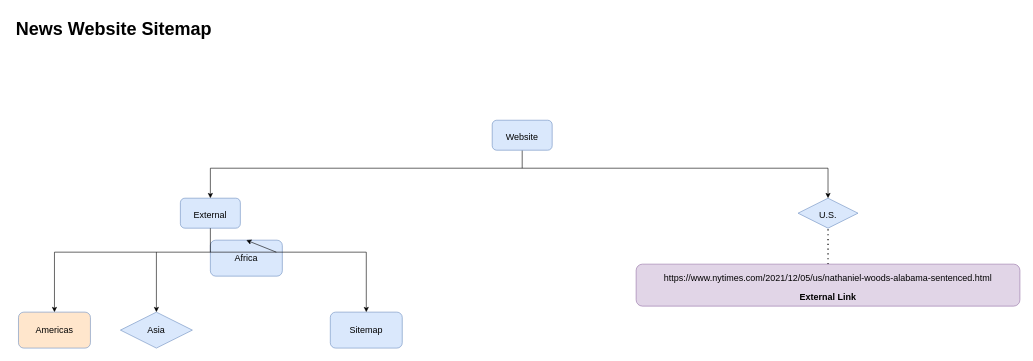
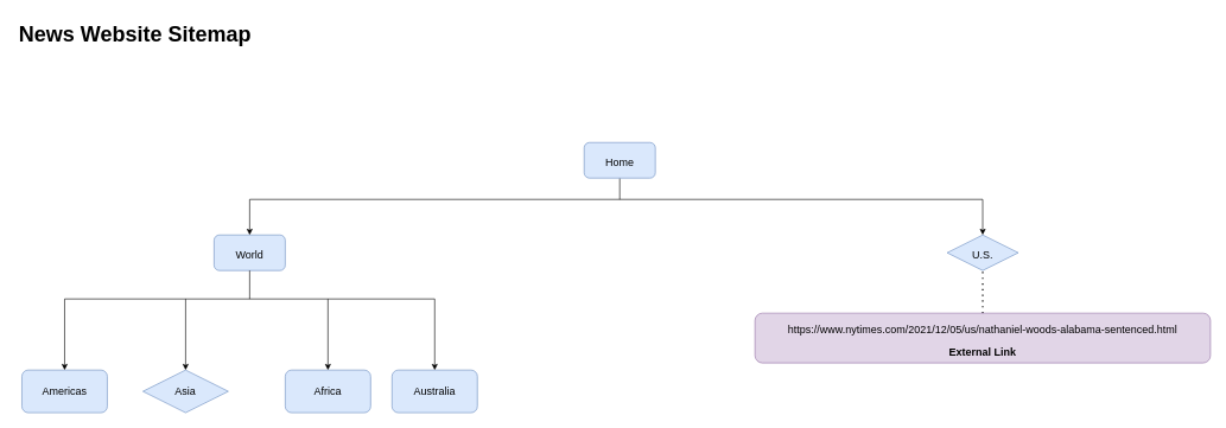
  <mxCell id="0" />
  <mxCell id="1" parent="0" />
  <mxCell id="2" value="" style="endArrow=none;html=1;rounded=0;fontSize=26;entryX=0.5;entryY=1;entryDx=0;entryDy=0;" edge="1" parent="1"><mxGeometry width="50" height="50" relative="1" as="geometry"><mxPoint x="870" y="280" as="sourcePoint" /><mxPoint x="870" y="250" as="targetPoint" /></mxGeometry></mxCell>
  <mxCell id="3" value="" style="endArrow=none;html=1;rounded=0;fontSize=26;" edge="1" parent="1"><mxGeometry width="50" height="50" relative="1" as="geometry"><mxPoint x="350" y="280" as="sourcePoint" /><mxPoint x="1380" y="280" as="targetPoint" /></mxGeometry></mxCell>
- <mxCell id="4" value="&lt;font style=&quot;font-size: 15px&quot;&gt;External&lt;/font&gt;" style="rounded=1;whiteSpace=wrap;html=1;fontSize=26;fillColor=#dae8fc;strokeColor=#6c8ebf;" vertex="1" parent="1"><mxGeometry x="300" y="330" width="100" height="50" as="geometry" /></mxCell>
+ <mxCell id="4" value="&lt;font style=&quot;font-size: 15px&quot;&gt;World&lt;/font&gt;" style="rounded=1;whiteSpace=wrap;html=1;fontSize=26;fillColor=#dae8fc;strokeColor=#6c8ebf;" vertex="1" parent="1"><mxGeometry x="300" y="330" width="100" height="50" as="geometry" /></mxCell>
  <mxCell id="5" value="" style="endArrow=classic;html=1;rounded=0;fontSize=15;entryX=0.5;entryY=0;entryDx=0;entryDy=0;" edge="1" parent="1" target="4"><mxGeometry width="50" height="50" relative="1" as="geometry"><mxPoint x="350" y="280" as="sourcePoint" /><mxPoint x="880" y="440" as="targetPoint" /></mxGeometry></mxCell>
- <mxCell id="6" value="Americas" style="rounded=1;whiteSpace=wrap;html=1;fontSize=15;fillColor=#ffe6cc;strokeColor=#6c8ebf;" vertex="1" parent="1"><mxGeometry x="30" y="520" width="120" height="60" as="geometry" /></mxCell>
+ <mxCell id="6" value="Americas" style="rounded=1;whiteSpace=wrap;html=1;fontSize=15;fillColor=#dae8fc;strokeColor=#6c8ebf;" vertex="1" parent="1"><mxGeometry x="30" y="520" width="120" height="60" as="geometry" /></mxCell>
  <mxCell id="7" value="Asia" style="rhombus;whiteSpace=wrap;html=1;fontSize=15;fillColor=#dae8fc;strokeColor=#6c8ebf;" vertex="1" parent="1"><mxGeometry x="200" y="520" width="120" height="60" as="geometry" /></mxCell>
- <mxCell id="8" value="Africa" style="rounded=1;whiteSpace=wrap;html=1;fontSize=15;fillColor=#dae8fc;strokeColor=#6c8ebf;" vertex="1" parent="1"><mxGeometry x="350" y="400" width="120" height="60" as="geometry" /></mxCell>
+ <mxCell id="8" value="Africa" style="rounded=1;whiteSpace=wrap;html=1;fontSize=15;fillColor=#dae8fc;strokeColor=#6c8ebf;" vertex="1" parent="1"><mxGeometry x="400" y="520" width="120" height="60" as="geometry" /></mxCell>
  <mxCell id="9" value="" style="endArrow=none;html=1;rounded=0;fontSize=26;" edge="1" parent="1"><mxGeometry width="50" height="50" relative="1" as="geometry"><mxPoint x="90" y="420" as="sourcePoint" /><mxPoint x="610" y="420" as="targetPoint" /></mxGeometry></mxCell>
  <mxCell id="10" value="" style="endArrow=classic;html=1;rounded=0;fontSize=15;entryX=0.5;entryY=0;entryDx=0;entryDy=0;" edge="1" parent="1" target="8"><mxGeometry width="50" height="50" relative="1" as="geometry"><mxPoint x="460" y="420" as="sourcePoint" /><mxPoint x="700" y="510" as="targetPoint" /></mxGeometry></mxCell>
  <mxCell id="11" value="" style="endArrow=classic;html=1;rounded=0;fontSize=15;entryX=0.5;entryY=0;entryDx=0;entryDy=0;" edge="1" parent="1" target="7"><mxGeometry width="50" height="50" relative="1" as="geometry"><mxPoint x="260" y="420" as="sourcePoint" /><mxPoint x="700" y="510" as="targetPoint" /></mxGeometry></mxCell>
  <mxCell id="12" value="" style="endArrow=classic;html=1;rounded=0;fontSize=15;" edge="1" parent="1" target="6"><mxGeometry width="50" height="50" relative="1" as="geometry"><mxPoint x="90" y="420" as="sourcePoint" /><mxPoint x="700" y="510" as="targetPoint" /></mxGeometry></mxCell>
- <mxCell id="13" value="&lt;span style=&quot;font-size: 15px&quot;&gt;Website&lt;/span&gt;" style="rounded=1;whiteSpace=wrap;html=1;fontSize=26;fillColor=#dae8fc;strokeColor=#6c8ebf;" vertex="1" parent="1"><mxGeometry x="820" y="200" width="100" height="50" as="geometry" /></mxCell>
+ <mxCell id="13" value="&lt;span style=&quot;font-size: 15px&quot;&gt;Home&lt;/span&gt;" style="rounded=1;whiteSpace=wrap;html=1;fontSize=26;fillColor=#dae8fc;strokeColor=#6c8ebf;" vertex="1" parent="1"><mxGeometry x="820" y="200" width="100" height="50" as="geometry" /></mxCell>
  <mxCell id="14" value="&lt;h1&gt;News Website Sitemap&lt;/h1&gt;&lt;p&gt;&lt;br&gt;&lt;/p&gt;" style="text;html=1;strokeColor=none;fillColor=none;spacing=5;spacingTop=-20;whiteSpace=wrap;overflow=hidden;rounded=0;fontSize=15;" vertex="1" parent="1"><mxGeometry x="20.5" y="20.5" width="360" height="120" as="geometry" /></mxCell>
  <mxCell id="15" value="" style="endArrow=none;html=1;rounded=0;fontSize=15;exitX=0.5;exitY=1;exitDx=0;exitDy=0;" edge="1" parent="1" source="4"><mxGeometry width="50" height="50" relative="1" as="geometry"><mxPoint x="640" y="580" as="sourcePoint" /><mxPoint x="350" y="420" as="targetPoint" /></mxGeometry></mxCell>
- <mxCell id="16" value="Sitemap" style="rounded=1;whiteSpace=wrap;html=1;fontSize=15;fillColor=#dae8fc;strokeColor=#6c8ebf;" vertex="1" parent="1"><mxGeometry x="550" y="520" width="120" height="60" as="geometry" /></mxCell>
+ <mxCell id="16" value="Australia" style="rounded=1;whiteSpace=wrap;html=1;fontSize=15;fillColor=#dae8fc;strokeColor=#6c8ebf;" vertex="1" parent="1"><mxGeometry x="550" y="520" width="120" height="60" as="geometry" /></mxCell>
  <mxCell id="17" value="" style="endArrow=classic;html=1;rounded=0;fontSize=15;entryX=0.5;entryY=0;entryDx=0;entryDy=0;" edge="1" parent="1" target="16"><mxGeometry width="50" height="50" relative="1" as="geometry"><mxPoint x="610" y="420" as="sourcePoint" /><mxPoint x="850" y="510" as="targetPoint" /></mxGeometry></mxCell>
  <mxCell id="18" value="&lt;font style=&quot;font-size: 15px&quot;&gt;U.S.&lt;/font&gt;" style="rhombus;whiteSpace=wrap;html=1;fontSize=26;fillColor=#dae8fc;strokeColor=#6c8ebf;" vertex="1" parent="1"><mxGeometry x="1330" y="330" width="100" height="50" as="geometry" /></mxCell>
  <mxCell id="19" value="" style="endArrow=classic;html=1;rounded=0;fontSize=15;entryX=0.5;entryY=0;entryDx=0;entryDy=0;" edge="1" parent="1" target="18"><mxGeometry width="50" height="50" relative="1" as="geometry"><mxPoint x="1380" y="280" as="sourcePoint" /><mxPoint x="1910" y="440" as="targetPoint" /></mxGeometry></mxCell>
  <mxCell id="20" value="" style="endArrow=none;dashed=1;html=1;dashPattern=1 3;strokeWidth=2;rounded=0;fontSize=15;entryX=0.5;entryY=1;entryDx=0;entryDy=0;" edge="1" parent="1" target="18"><mxGeometry width="50" height="50" relative="1" as="geometry"><mxPoint x="1380" y="440" as="sourcePoint" /><mxPoint x="990" y="530" as="targetPoint" /></mxGeometry></mxCell>
  <mxCell id="21" value="&lt;font style=&quot;font-size: 15px&quot;&gt;https://www.nytimes.com/2021/12/05/us/nathaniel-woods-alabama-sentenced.html&lt;br&gt;&lt;b&gt;External Link&lt;/b&gt;&lt;br&gt;&lt;/font&gt;" style="rounded=1;whiteSpace=wrap;html=1;fontSize=26;fillColor=#e1d5e7;strokeColor=#9673a6;" vertex="1" parent="1"><mxGeometry x="1060" y="440" width="640" height="70" as="geometry" /></mxCell>
